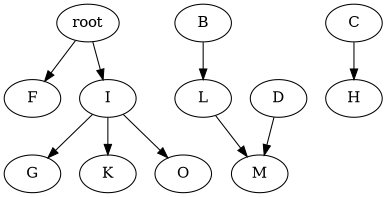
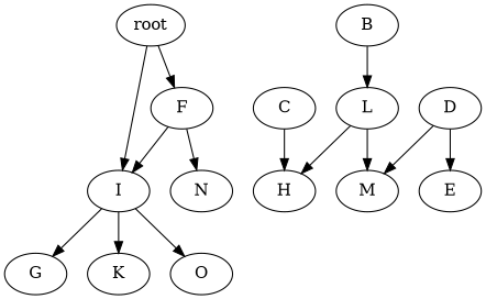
  digraph {
    n1 [label=root]
    n2 [label=F]
    n3 [label=I]
    n4 [label=B]
    n5 [label=L]
+   n6 [label=N]
    n7 [label=H]
    n8 [label=M]
    n9 [label=G]
    n10 [label=K]
    n11 [label=O]
    n12 [label=D]
+   n13 [label=E]
    n14 [label=C]
    n1 -> n2
    n1 -> n3
+   n2 -> n3
+   n2 -> n6
    n3 -> n9
    n3 -> n10
    n3 -> n11
    n4 -> n5
+   n5 -> n7
    n5 -> n8
    n12 -> n8
+   n12 -> n13
    n14 -> n7
  }
